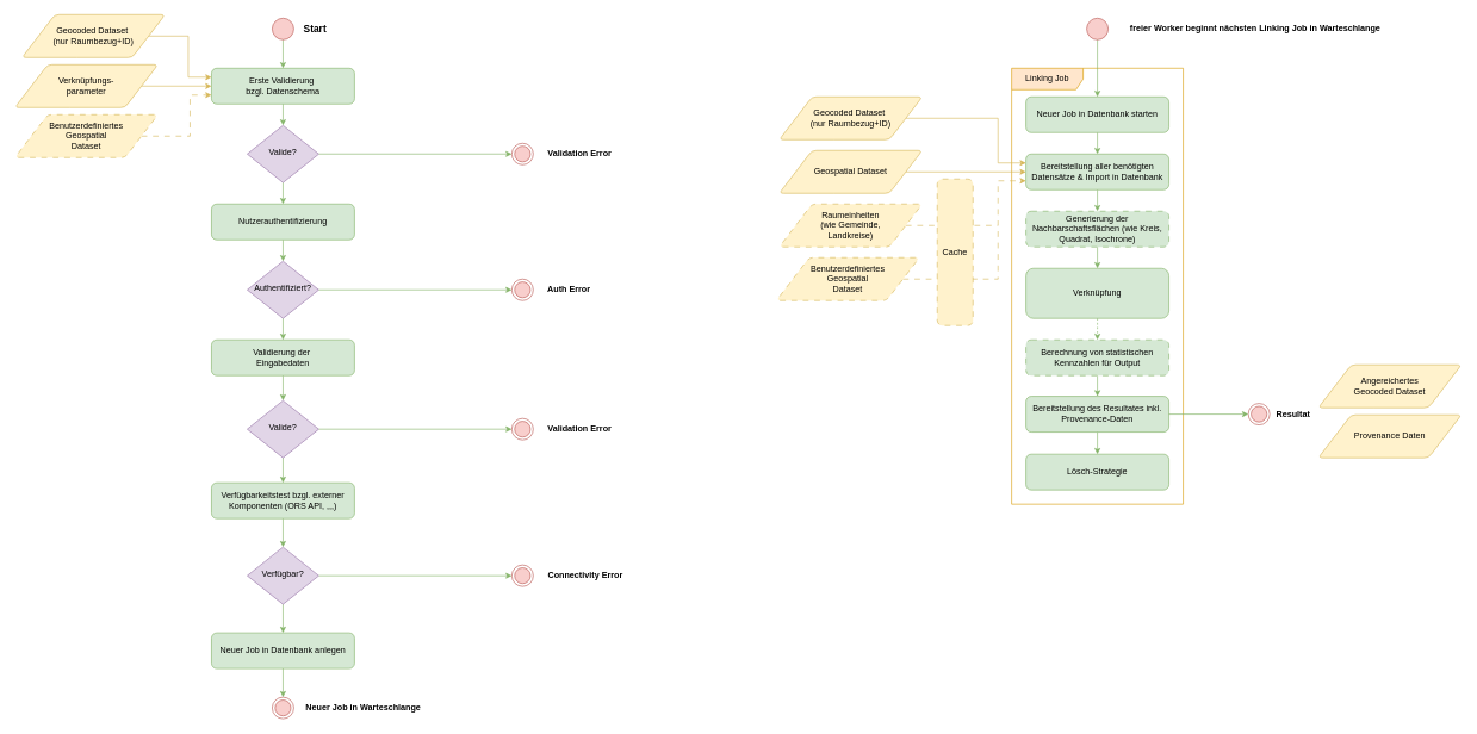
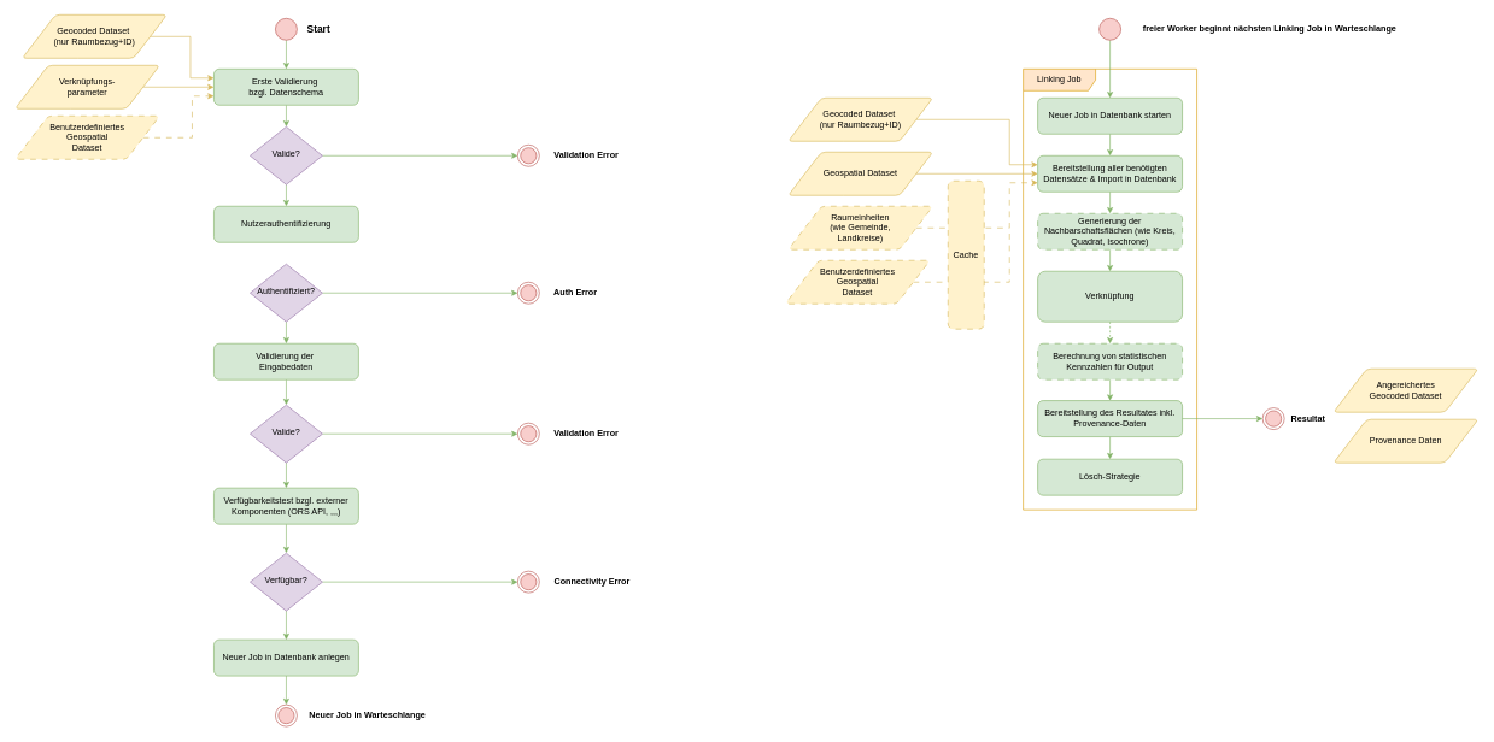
  <mxCell id="0" />
  <mxCell id="1" parent="0" />
  <mxCell id="2" style="edgeStyle=orthogonalEdgeStyle;rounded=0;orthogonalLoop=1;jettySize=auto;html=1;exitX=0.5;exitY=1;exitDx=0;exitDy=0;entryX=0.5;entryY=0;entryDx=0;entryDy=0;fillColor=#d5e8d4;strokeColor=#82b366;" parent="1" source="3" target="8" edge="1"><mxGeometry relative="1" as="geometry" /></mxCell>
  <mxCell id="3" value="&lt;div&gt;Erste Validierung&amp;nbsp;&lt;/div&gt;&lt;div&gt;bzgl. Datenschema&lt;/div&gt;" style="rounded=1;whiteSpace=wrap;html=1;fontSize=12;glass=0;strokeWidth=1;shadow=0;fillColor=#d5e8d4;strokeColor=#82b366;" parent="1" vertex="1"><mxGeometry x="295" y="95" width="200" height="50" as="geometry" /></mxCell>
  <mxCell id="4" style="edgeStyle=orthogonalEdgeStyle;rounded=0;orthogonalLoop=1;jettySize=auto;html=1;exitX=0.5;exitY=1;exitDx=0;exitDy=0;entryX=0.5;entryY=0;entryDx=0;entryDy=0;fillColor=#d5e8d4;strokeColor=#82b366;" parent="1" source="5" target="3" edge="1"><mxGeometry relative="1" as="geometry" /></mxCell>
  <mxCell id="5" value="" style="ellipse;fillColor=#f8cecc;html=1;strokeColor=#b85450;" parent="1" vertex="1"><mxGeometry x="380" y="25" width="30" height="30" as="geometry" /></mxCell>
  <mxCell id="6" style="edgeStyle=orthogonalEdgeStyle;rounded=0;orthogonalLoop=1;jettySize=auto;html=1;exitX=1;exitY=0.5;exitDx=0;exitDy=0;entryX=0;entryY=0.5;entryDx=0;entryDy=0;fillColor=#d5e8d4;strokeColor=#82b366;" parent="1" source="8" target="9" edge="1"><mxGeometry relative="1" as="geometry" /></mxCell>
  <mxCell id="7" style="edgeStyle=orthogonalEdgeStyle;rounded=0;orthogonalLoop=1;jettySize=auto;html=1;exitX=0.5;exitY=1;exitDx=0;exitDy=0;entryX=0.5;entryY=0;entryDx=0;entryDy=0;fillColor=#d5e8d4;strokeColor=#82b366;" parent="1" source="8" target="11" edge="1"><mxGeometry relative="1" as="geometry" /></mxCell>
  <mxCell id="8" value="Valide?" style="rhombus;whiteSpace=wrap;html=1;shadow=0;fontFamily=Helvetica;fontSize=12;align=center;strokeWidth=1;spacing=6;spacingTop=-4;fillColor=#e1d5e7;strokeColor=#9673a6;" parent="1" vertex="1"><mxGeometry x="345" y="175" width="100" height="80" as="geometry" /></mxCell>
  <mxCell id="9" value="" style="ellipse;html=1;shape=endState;fillColor=#f8cecc;strokeColor=#b85450;" parent="1" vertex="1"><mxGeometry x="715" y="200" width="30" height="30" as="geometry" /></mxCell>
- <mxCell id="10" style="edgeStyle=orthogonalEdgeStyle;rounded=0;orthogonalLoop=1;jettySize=auto;html=1;exitX=0.5;exitY=1;exitDx=0;exitDy=0;entryX=0.5;entryY=0;entryDx=0;entryDy=0;fillColor=#d5e8d4;strokeColor=#82b366;" parent="1" source="11" target="14" edge="1"><mxGeometry relative="1" as="geometry" /></mxCell>
  <mxCell id="11" value="Nutzerauthentifizierung" style="rounded=1;whiteSpace=wrap;html=1;fontSize=12;glass=0;strokeWidth=1;shadow=0;fillColor=#d5e8d4;strokeColor=#82b366;" parent="1" vertex="1"><mxGeometry x="295" y="285" width="200" height="50" as="geometry" /></mxCell>
  <mxCell id="12" style="edgeStyle=orthogonalEdgeStyle;rounded=0;orthogonalLoop=1;jettySize=auto;html=1;exitX=1;exitY=0.5;exitDx=0;exitDy=0;entryX=0;entryY=0.5;entryDx=0;entryDy=0;fillColor=#d5e8d4;strokeColor=#82b366;" parent="1" source="14" target="15" edge="1"><mxGeometry relative="1" as="geometry" /></mxCell>
  <mxCell id="13" style="edgeStyle=orthogonalEdgeStyle;rounded=0;orthogonalLoop=1;jettySize=auto;html=1;exitX=0.5;exitY=1;exitDx=0;exitDy=0;entryX=0.5;entryY=0;entryDx=0;entryDy=0;fillColor=#d5e8d4;strokeColor=#82b366;" parent="1" source="14" target="17" edge="1"><mxGeometry relative="1" as="geometry" /></mxCell>
  <mxCell id="14" value="Authentifiziert?" style="rhombus;whiteSpace=wrap;html=1;shadow=0;fontFamily=Helvetica;fontSize=12;align=center;strokeWidth=1;spacing=6;spacingTop=-4;fillColor=#e1d5e7;strokeColor=#9673a6;" parent="1" vertex="1"><mxGeometry x="345" y="365" width="100" height="80" as="geometry" /></mxCell>
  <mxCell id="15" value="" style="ellipse;html=1;shape=endState;fillColor=#f8cecc;strokeColor=#b85450;" parent="1" vertex="1"><mxGeometry x="715" y="390" width="30" height="30" as="geometry" /></mxCell>
  <mxCell id="16" style="edgeStyle=orthogonalEdgeStyle;rounded=0;orthogonalLoop=1;jettySize=auto;html=1;exitX=0.5;exitY=1;exitDx=0;exitDy=0;entryX=0.5;entryY=0;entryDx=0;entryDy=0;fillColor=#d5e8d4;strokeColor=#82b366;" parent="1" source="17" target="20" edge="1"><mxGeometry relative="1" as="geometry" /></mxCell>
  <mxCell id="17" value="&lt;div&gt;Validierung der&amp;nbsp;&lt;/div&gt;&lt;div&gt;Eingabedaten&lt;/div&gt;" style="rounded=1;whiteSpace=wrap;html=1;fontSize=12;glass=0;strokeWidth=1;shadow=0;fillColor=#d5e8d4;strokeColor=#82b366;" parent="1" vertex="1"><mxGeometry x="295" y="475" width="200" height="50" as="geometry" /></mxCell>
  <mxCell id="18" style="edgeStyle=orthogonalEdgeStyle;rounded=0;orthogonalLoop=1;jettySize=auto;html=1;exitX=1;exitY=0.5;exitDx=0;exitDy=0;entryX=0;entryY=0.5;entryDx=0;entryDy=0;fillColor=#d5e8d4;strokeColor=#82b366;" parent="1" source="20" target="21" edge="1"><mxGeometry relative="1" as="geometry" /></mxCell>
  <mxCell id="19" style="edgeStyle=orthogonalEdgeStyle;rounded=0;orthogonalLoop=1;jettySize=auto;html=1;exitX=0.5;exitY=1;exitDx=0;exitDy=0;entryX=0.5;entryY=0;entryDx=0;entryDy=0;fillColor=#d5e8d4;strokeColor=#82b366;" edge="1" parent="1" source="20" target="60"><mxGeometry relative="1" as="geometry" /></mxCell>
  <mxCell id="20" value="Valide?" style="rhombus;whiteSpace=wrap;html=1;shadow=0;fontFamily=Helvetica;fontSize=12;align=center;strokeWidth=1;spacing=6;spacingTop=-4;fillColor=#e1d5e7;strokeColor=#9673a6;" parent="1" vertex="1"><mxGeometry x="345" y="560" width="100" height="80" as="geometry" /></mxCell>
  <mxCell id="21" value="" style="ellipse;html=1;shape=endState;fillColor=#f8cecc;strokeColor=#b85450;" parent="1" vertex="1"><mxGeometry x="715" y="585" width="30" height="30" as="geometry" /></mxCell>
  <mxCell id="22" style="edgeStyle=orthogonalEdgeStyle;rounded=0;orthogonalLoop=1;jettySize=auto;html=1;exitX=1;exitY=0.5;exitDx=0;exitDy=0;entryX=0;entryY=0.25;entryDx=0;entryDy=0;fillColor=#fff2cc;strokeColor=#d6b656;" parent="1" source="23" target="3" edge="1"><mxGeometry relative="1" as="geometry" /></mxCell>
  <mxCell id="23" value="&lt;div&gt;Geocoded Dataset&amp;nbsp;&lt;/div&gt;&lt;div&gt;(nur Raumbezug+ID)&lt;/div&gt;" style="shape=parallelogram;html=1;strokeWidth=1;perimeter=parallelogramPerimeter;whiteSpace=wrap;rounded=1;arcSize=12;size=0.23;fillColor=#fff2cc;strokeColor=#d6b656;" parent="1" vertex="1"><mxGeometry x="30" y="20" width="200" height="60" as="geometry" /></mxCell>
  <mxCell id="24" value="" style="ellipse;html=1;shape=endState;fillColor=#f8cecc;strokeColor=#b85450;" parent="1" vertex="1"><mxGeometry x="380" y="975" width="30" height="30" as="geometry" /></mxCell>
  <mxCell id="25" style="edgeStyle=orthogonalEdgeStyle;rounded=0;orthogonalLoop=1;jettySize=auto;html=1;exitX=1;exitY=0.5;exitDx=0;exitDy=0;entryX=0;entryY=0.5;entryDx=0;entryDy=0;fillColor=#fff2cc;strokeColor=#d6b656;" parent="1" source="26" target="3" edge="1"><mxGeometry relative="1" as="geometry" /></mxCell>
  <mxCell id="26" value="&lt;div&gt;Verknüpfungs-&lt;/div&gt;&lt;div&gt;parameter&lt;br&gt;&lt;/div&gt;" style="shape=parallelogram;html=1;strokeWidth=1;perimeter=parallelogramPerimeter;whiteSpace=wrap;rounded=1;arcSize=12;size=0.23;fillColor=#fff2cc;strokeColor=#d6b656;" parent="1" vertex="1"><mxGeometry x="20" y="90" width="200" height="60" as="geometry" /></mxCell>
  <mxCell id="27" style="edgeStyle=orthogonalEdgeStyle;rounded=0;orthogonalLoop=1;jettySize=auto;html=1;exitX=1;exitY=0.5;exitDx=0;exitDy=0;entryX=0;entryY=0.75;entryDx=0;entryDy=0;dashed=1;dashPattern=8 8;fillColor=#fff2cc;strokeColor=#d6b656;" parent="1" source="28" target="3" edge="1"><mxGeometry relative="1" as="geometry"><Array as="points"><mxPoint x="265" y="190" /><mxPoint x="265" y="133" /></Array></mxGeometry></mxCell>
  <mxCell id="28" value="Benutzerdefiniertes&lt;br&gt;Geospatial&lt;br&gt;Dataset" style="shape=parallelogram;html=1;strokeWidth=1;perimeter=parallelogramPerimeter;whiteSpace=wrap;rounded=1;arcSize=12;size=0.23;dashed=1;dashPattern=8 8;fillColor=#fff2cc;strokeColor=#d6b656;" parent="1" vertex="1"><mxGeometry x="20" y="160" width="200" height="60" as="geometry" /></mxCell>
  <mxCell id="29" value="&lt;b&gt;&lt;font style=&quot;font-size: 14px;&quot;&gt;Start&lt;/font&gt;&lt;/b&gt;" style="text;html=1;align=center;verticalAlign=middle;whiteSpace=wrap;rounded=0;" parent="1" vertex="1"><mxGeometry x="410" y="25" width="60" height="30" as="geometry" /></mxCell>
  <mxCell id="30" value="&lt;div align=&quot;left&quot;&gt;&lt;b&gt;Validation Error&lt;/b&gt;&lt;br&gt;&lt;/div&gt;" style="text;html=1;align=center;verticalAlign=middle;whiteSpace=wrap;rounded=0;" parent="1" vertex="1"><mxGeometry x="745" y="200" width="130" height="30" as="geometry" /></mxCell>
  <mxCell id="31" value="&lt;div align=&quot;left&quot;&gt;&lt;b&gt;Validation Error&lt;/b&gt;&lt;br&gt;&lt;/div&gt;" style="text;html=1;align=center;verticalAlign=middle;whiteSpace=wrap;rounded=0;" parent="1" vertex="1"><mxGeometry x="745" y="585" width="130" height="30" as="geometry" /></mxCell>
  <mxCell id="32" value="&lt;div align=&quot;left&quot;&gt;&lt;b&gt;Auth Error&lt;/b&gt;&lt;br&gt;&lt;/div&gt;" style="text;html=1;align=center;verticalAlign=middle;whiteSpace=wrap;rounded=0;" parent="1" vertex="1"><mxGeometry x="745" y="390" width="100" height="30" as="geometry" /></mxCell>
  <mxCell id="33" value="Neuer Job in Warteschlange" style="text;html=1;align=center;verticalAlign=middle;whiteSpace=wrap;rounded=0;fontStyle=1" parent="1" vertex="1"><mxGeometry x="400" y="975" width="215" height="30" as="geometry" /></mxCell>
  <mxCell id="34" value="Linking Job" style="shape=umlFrame;whiteSpace=wrap;html=1;pointerEvents=0;recursiveResize=0;container=1;collapsible=0;width=100;height=30;fillColor=#ffe6cc;strokeColor=#d79b00;" vertex="1" parent="1"><mxGeometry x="1414" y="95" width="240" height="610" as="geometry" /></mxCell>
  <mxCell id="35" style="edgeStyle=orthogonalEdgeStyle;rounded=0;orthogonalLoop=1;jettySize=auto;html=1;exitX=0.5;exitY=1;exitDx=0;exitDy=0;entryX=0.5;entryY=0;entryDx=0;entryDy=0;fillColor=#d5e8d4;strokeColor=#82b366;" edge="1" parent="34" source="36" target="38"><mxGeometry relative="1" as="geometry" /></mxCell>
  <mxCell id="36" value="Neuer Job in Datenbank starten" style="rounded=1;whiteSpace=wrap;html=1;fontSize=12;glass=0;strokeWidth=1;shadow=0;fillColor=#d5e8d4;strokeColor=#82b366;" vertex="1" parent="34"><mxGeometry x="20" y="40" width="200" height="50" as="geometry" /></mxCell>
  <mxCell id="37" style="edgeStyle=orthogonalEdgeStyle;rounded=0;orthogonalLoop=1;jettySize=auto;html=1;exitX=0.5;exitY=1;exitDx=0;exitDy=0;entryX=0.5;entryY=0;entryDx=0;entryDy=0;fillColor=#d5e8d4;strokeColor=#82b366;" edge="1" parent="34" source="38" target="42"><mxGeometry relative="1" as="geometry" /></mxCell>
  <mxCell id="38" value="Bereitstellung aller benötigten Datensätze &amp;amp; Import in Datenbank" style="rounded=1;whiteSpace=wrap;html=1;fontSize=12;glass=0;strokeWidth=1;shadow=0;fillColor=#d5e8d4;strokeColor=#82b366;" vertex="1" parent="34"><mxGeometry x="20" y="120" width="200" height="50" as="geometry" /></mxCell>
  <mxCell id="39" style="edgeStyle=orthogonalEdgeStyle;rounded=0;orthogonalLoop=1;jettySize=auto;html=1;exitX=0.5;exitY=1;exitDx=0;exitDy=0;entryX=0.5;entryY=0;entryDx=0;entryDy=0;fillColor=#d5e8d4;strokeColor=#82b366;dashed=1;" edge="1" parent="34" source="40" target="44"><mxGeometry relative="1" as="geometry" /></mxCell>
  <mxCell id="40" value="Verknüpfung " style="rounded=1;whiteSpace=wrap;html=1;fontSize=12;glass=0;strokeWidth=1;shadow=0;fillColor=#d5e8d4;strokeColor=#82b366;" vertex="1" parent="34"><mxGeometry x="20" y="280" width="200" height="70" as="geometry" /></mxCell>
  <mxCell id="41" style="edgeStyle=orthogonalEdgeStyle;rounded=0;orthogonalLoop=1;jettySize=auto;html=1;exitX=0.5;exitY=1;exitDx=0;exitDy=0;entryX=0.5;entryY=0;entryDx=0;entryDy=0;fillColor=#d5e8d4;strokeColor=#82b366;" edge="1" parent="34" source="42" target="40"><mxGeometry relative="1" as="geometry" /></mxCell>
  <mxCell id="42" value="Generierung der Nachbarschaftsflächen (wie Kreis, Quadrat, Isochrone)" style="rounded=1;whiteSpace=wrap;html=1;fontSize=12;glass=0;strokeWidth=1;shadow=0;fillColor=#d5e8d4;strokeColor=#82b366;dashed=1;dashPattern=8 8;" vertex="1" parent="34"><mxGeometry x="20" y="200" width="200" height="50" as="geometry" /></mxCell>
  <mxCell id="43" style="edgeStyle=orthogonalEdgeStyle;rounded=0;orthogonalLoop=1;jettySize=auto;html=1;exitX=0.5;exitY=1;exitDx=0;exitDy=0;entryX=0.5;entryY=0;entryDx=0;entryDy=0;fillColor=#d5e8d4;strokeColor=#82b366;" edge="1" parent="34" source="44" target="46"><mxGeometry relative="1" as="geometry" /></mxCell>
  <mxCell id="44" value="Berechnung von statistischen Kennzahlen für Output" style="rounded=1;whiteSpace=wrap;html=1;fontSize=12;glass=0;strokeWidth=1;shadow=0;fillColor=#d5e8d4;strokeColor=#82b366;dashed=1;dashPattern=8 8;" vertex="1" parent="34"><mxGeometry x="20" y="380" width="200" height="50" as="geometry" /></mxCell>
  <mxCell id="45" style="edgeStyle=orthogonalEdgeStyle;rounded=0;orthogonalLoop=1;jettySize=auto;html=1;exitX=0.5;exitY=1;exitDx=0;exitDy=0;entryX=0.5;entryY=0;entryDx=0;entryDy=0;fillColor=#d5e8d4;strokeColor=#82b366;" edge="1" parent="34" source="46" target="47"><mxGeometry relative="1" as="geometry" /></mxCell>
  <mxCell id="46" value="Bereitstellung des Resultates inkl. Provenance-Daten" style="rounded=1;whiteSpace=wrap;html=1;fontSize=12;glass=0;strokeWidth=1;shadow=0;fillColor=#d5e8d4;strokeColor=#82b366;" vertex="1" parent="34"><mxGeometry x="20" y="459" width="200" height="50" as="geometry" /></mxCell>
  <mxCell id="47" value="Lösch-Strategie" style="rounded=1;whiteSpace=wrap;html=1;fontSize=12;glass=0;strokeWidth=1;shadow=0;fillColor=#d5e8d4;strokeColor=#82b366;" vertex="1" parent="34"><mxGeometry x="20" y="540" width="200" height="50" as="geometry" /></mxCell>
  <mxCell id="48" style="edgeStyle=orthogonalEdgeStyle;rounded=0;orthogonalLoop=1;jettySize=auto;html=1;exitX=1;exitY=0.5;exitDx=0;exitDy=0;entryX=0;entryY=0.5;entryDx=0;entryDy=0;fillColor=#fff2cc;strokeColor=#d6b656;" edge="1" parent="1" source="49" target="38"><mxGeometry relative="1" as="geometry" /></mxCell>
  <mxCell id="49" value="Geospatial Dataset" style="shape=parallelogram;html=1;strokeWidth=1;perimeter=parallelogramPerimeter;whiteSpace=wrap;rounded=1;arcSize=12;size=0.23;fillColor=#fff2cc;strokeColor=#d6b656;" vertex="1" parent="1"><mxGeometry x="1089" y="210" width="200" height="60" as="geometry" /></mxCell>
  <mxCell id="50" style="edgeStyle=orthogonalEdgeStyle;rounded=0;orthogonalLoop=1;jettySize=auto;html=1;exitX=1;exitY=0.5;exitDx=0;exitDy=0;entryX=0;entryY=0.75;entryDx=0;entryDy=0;dashed=1;dashPattern=8 8;fillColor=#fff2cc;strokeColor=#d6b656;" edge="1" parent="1" source="51" target="38"><mxGeometry relative="1" as="geometry"><Array as="points"><mxPoint x="1395" y="315" /><mxPoint x="1395" y="253" /></Array></mxGeometry></mxCell>
  <mxCell id="51" value="Raumeinheiten&lt;br&gt;(wie Gemeinde, &lt;br&gt;Landkreise)" style="shape=parallelogram;html=1;strokeWidth=1;perimeter=parallelogramPerimeter;whiteSpace=wrap;rounded=1;arcSize=12;size=0.23;dashed=1;dashPattern=8 8;fillColor=#fff2cc;strokeColor=#d6b656;" vertex="1" parent="1"><mxGeometry x="1089" y="285" width="200" height="60" as="geometry" /></mxCell>
  <mxCell id="52" value="Angereichertes&lt;br&gt;Geocoded Dataset" style="shape=parallelogram;html=1;strokeWidth=1;perimeter=parallelogramPerimeter;whiteSpace=wrap;rounded=1;arcSize=12;size=0.23;fillColor=#fff2cc;strokeColor=#d6b656;" vertex="1" parent="1"><mxGeometry x="1843" y="510" width="200" height="60" as="geometry" /></mxCell>
  <mxCell id="53" value="Provenance Daten" style="shape=parallelogram;html=1;strokeWidth=1;perimeter=parallelogramPerimeter;whiteSpace=wrap;rounded=1;arcSize=12;size=0.23;fillColor=#fff2cc;strokeColor=#d6b656;" vertex="1" parent="1"><mxGeometry x="1843" y="580" width="200" height="60" as="geometry" /></mxCell>
  <mxCell id="54" style="edgeStyle=orthogonalEdgeStyle;rounded=0;orthogonalLoop=1;jettySize=auto;html=1;exitX=0.5;exitY=1;exitDx=0;exitDy=0;entryX=0.5;entryY=0;entryDx=0;entryDy=0;fillColor=#d5e8d4;strokeColor=#82b366;" edge="1" parent="1" source="55" target="24"><mxGeometry relative="1" as="geometry" /></mxCell>
  <mxCell id="55" value="Neuer Job in Datenbank anlegen" style="rounded=1;whiteSpace=wrap;html=1;fontSize=12;glass=0;strokeWidth=1;shadow=0;fillColor=#d5e8d4;strokeColor=#82b366;" parent="1" vertex="1"><mxGeometry x="295" y="885" width="200" height="50" as="geometry" /></mxCell>
  <mxCell id="56" style="edgeStyle=orthogonalEdgeStyle;rounded=0;orthogonalLoop=1;jettySize=auto;html=1;exitX=0.5;exitY=1;exitDx=0;exitDy=0;entryX=0.5;entryY=0;entryDx=0;entryDy=0;fillColor=#d5e8d4;strokeColor=#82b366;" edge="1" parent="1" source="57" target="36"><mxGeometry relative="1" as="geometry" /></mxCell>
  <mxCell id="57" value="" style="ellipse;fillColor=#f8cecc;html=1;strokeColor=#b85450;" vertex="1" parent="1"><mxGeometry x="1519" y="25" width="30" height="30" as="geometry" /></mxCell>
  <mxCell id="58" value="freier Worker beginnt nächsten Linking Job in Warteschlange" style="text;html=1;align=center;verticalAlign=middle;whiteSpace=wrap;rounded=0;fontStyle=1" vertex="1" parent="1"><mxGeometry x="1515" y="25" width="480" height="30" as="geometry" /></mxCell>
  <mxCell id="59" style="edgeStyle=orthogonalEdgeStyle;rounded=0;orthogonalLoop=1;jettySize=auto;html=1;exitX=0.5;exitY=1;exitDx=0;exitDy=0;entryX=0.5;entryY=0;entryDx=0;entryDy=0;fillColor=#d5e8d4;strokeColor=#82b366;" edge="1" parent="1" source="60" target="65"><mxGeometry relative="1" as="geometry" /></mxCell>
  <mxCell id="60" value="Verfügbarkeitstest bzgl. externer Komponenten (ORS API, ,,,)" style="rounded=1;whiteSpace=wrap;html=1;fontSize=12;glass=0;strokeWidth=1;shadow=0;fillColor=#d5e8d4;strokeColor=#82b366;" vertex="1" parent="1"><mxGeometry x="295" y="675" width="200" height="50" as="geometry" /></mxCell>
  <mxCell id="61" value="" style="ellipse;html=1;shape=endState;fillColor=#f8cecc;strokeColor=#b85450;" vertex="1" parent="1"><mxGeometry x="715" y="790" width="30" height="30" as="geometry" /></mxCell>
  <mxCell id="62" value="&lt;b&gt;Connectivity Error&lt;/b&gt;" style="text;html=1;align=center;verticalAlign=middle;whiteSpace=wrap;rounded=0;" vertex="1" parent="1"><mxGeometry x="753" y="790" width="130" height="30" as="geometry" /></mxCell>
  <mxCell id="63" style="edgeStyle=orthogonalEdgeStyle;rounded=0;orthogonalLoop=1;jettySize=auto;html=1;exitX=0.5;exitY=1;exitDx=0;exitDy=0;entryX=0.5;entryY=0;entryDx=0;entryDy=0;fillColor=#d5e8d4;strokeColor=#82b366;" edge="1" parent="1" source="65" target="55"><mxGeometry relative="1" as="geometry" /></mxCell>
  <mxCell id="64" style="edgeStyle=orthogonalEdgeStyle;rounded=0;orthogonalLoop=1;jettySize=auto;html=1;exitX=1;exitY=0.5;exitDx=0;exitDy=0;entryX=0;entryY=0.5;entryDx=0;entryDy=0;fillColor=#d5e8d4;strokeColor=#82b366;" edge="1" parent="1" source="65" target="61"><mxGeometry relative="1" as="geometry" /></mxCell>
  <mxCell id="65" value="Verfügbar?" style="rhombus;whiteSpace=wrap;html=1;shadow=0;fontFamily=Helvetica;fontSize=12;align=center;strokeWidth=1;spacing=6;spacingTop=-4;fillColor=#e1d5e7;strokeColor=#9673a6;" vertex="1" parent="1"><mxGeometry x="345" y="765" width="100" height="80" as="geometry" /></mxCell>
  <mxCell id="66" style="edgeStyle=orthogonalEdgeStyle;rounded=0;orthogonalLoop=1;jettySize=auto;html=1;exitX=1;exitY=0.5;exitDx=0;exitDy=0;entryX=0;entryY=0.25;entryDx=0;entryDy=0;fillColor=#fff2cc;strokeColor=#d6b656;" edge="1" parent="1" source="67" target="38"><mxGeometry relative="1" as="geometry"><Array as="points"><mxPoint x="1395" y="165" /><mxPoint x="1395" y="228" /></Array></mxGeometry></mxCell>
  <mxCell id="67" value="&lt;div&gt;Geocoded Dataset&amp;nbsp;&lt;/div&gt;&lt;div&gt;(nur Raumbezug+ID)&lt;/div&gt;" style="shape=parallelogram;html=1;strokeWidth=1;perimeter=parallelogramPerimeter;whiteSpace=wrap;rounded=1;arcSize=12;size=0.23;fillColor=#fff2cc;strokeColor=#d6b656;" vertex="1" parent="1"><mxGeometry x="1089" y="135" width="200" height="60" as="geometry" /></mxCell>
  <mxCell id="68" style="edgeStyle=orthogonalEdgeStyle;rounded=0;orthogonalLoop=1;jettySize=auto;html=1;exitX=1;exitY=0.5;exitDx=0;exitDy=0;endArrow=none;endFill=0;dashed=1;dashPattern=8 8;fillColor=#fff2cc;strokeColor=#d6b656;" edge="1" parent="1" source="69"><mxGeometry relative="1" as="geometry"><mxPoint x="1395" y="315" as="targetPoint" /><Array as="points"><mxPoint x="1395" y="390" /></Array></mxGeometry></mxCell>
  <mxCell id="69" value="Benutzerdefiniertes&lt;br&gt;Geospatial&lt;br&gt;Dataset" style="shape=parallelogram;html=1;strokeWidth=1;perimeter=parallelogramPerimeter;whiteSpace=wrap;rounded=1;arcSize=12;size=0.23;dashed=1;dashPattern=8 8;fillColor=#fff2cc;strokeColor=#d6b656;" vertex="1" parent="1"><mxGeometry x="1085" y="360" width="200" height="60" as="geometry" /></mxCell>
  <mxCell id="70" value="Cache" style="rounded=1;whiteSpace=wrap;html=1;fillColor=#fff2cc;strokeColor=#d6b656;dashed=1;dashPattern=8 8;" vertex="1" parent="1"><mxGeometry x="1310" y="250" width="50" height="205" as="geometry" /></mxCell>
  <mxCell id="71" value="" style="ellipse;html=1;shape=endState;fillColor=#f8cecc;strokeColor=#b85450;" vertex="1" parent="1"><mxGeometry x="1745" y="564" width="30" height="30" as="geometry" /></mxCell>
  <mxCell id="72" value="Resultat" style="text;html=1;align=center;verticalAlign=middle;whiteSpace=wrap;rounded=0;fontStyle=1" vertex="1" parent="1"><mxGeometry x="1775" y="564" width="66" height="30" as="geometry" /></mxCell>
  <mxCell id="73" style="edgeStyle=orthogonalEdgeStyle;rounded=0;orthogonalLoop=1;jettySize=auto;html=1;exitX=1;exitY=0.5;exitDx=0;exitDy=0;entryX=0;entryY=0.5;entryDx=0;entryDy=0;fillColor=#d5e8d4;strokeColor=#82b366;" edge="1" parent="1" source="46" target="71"><mxGeometry relative="1" as="geometry" /></mxCell>
